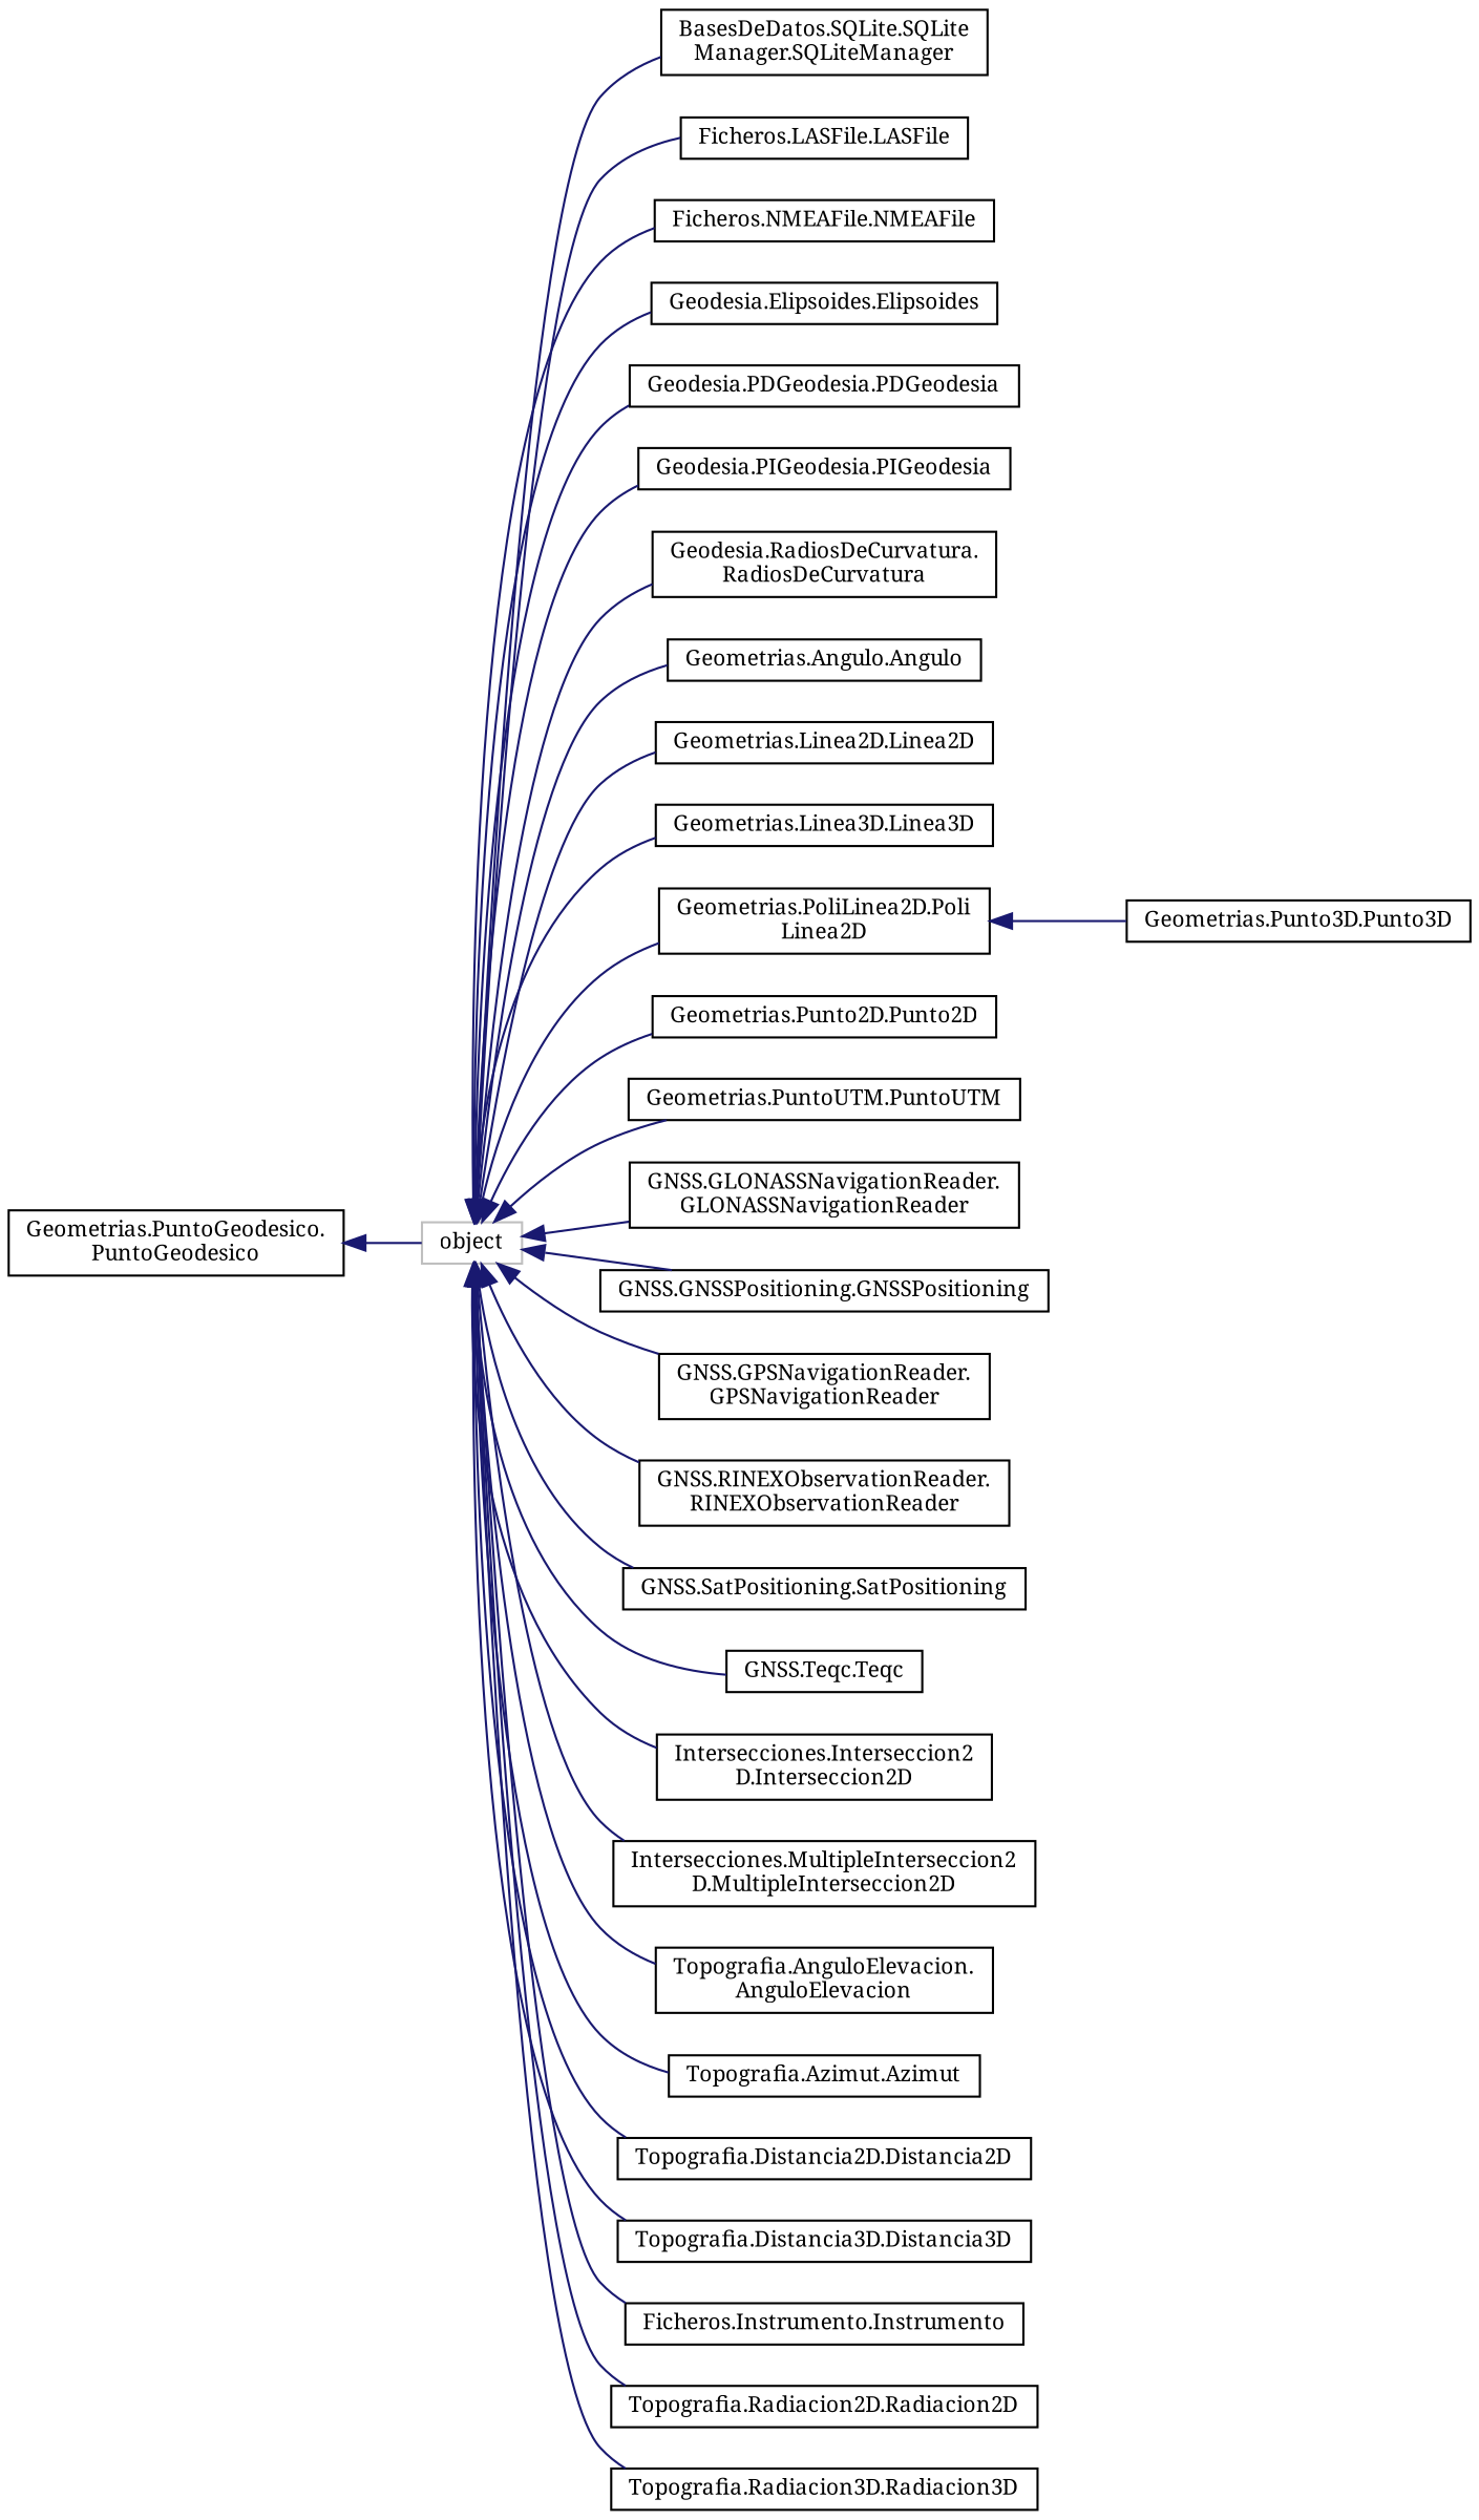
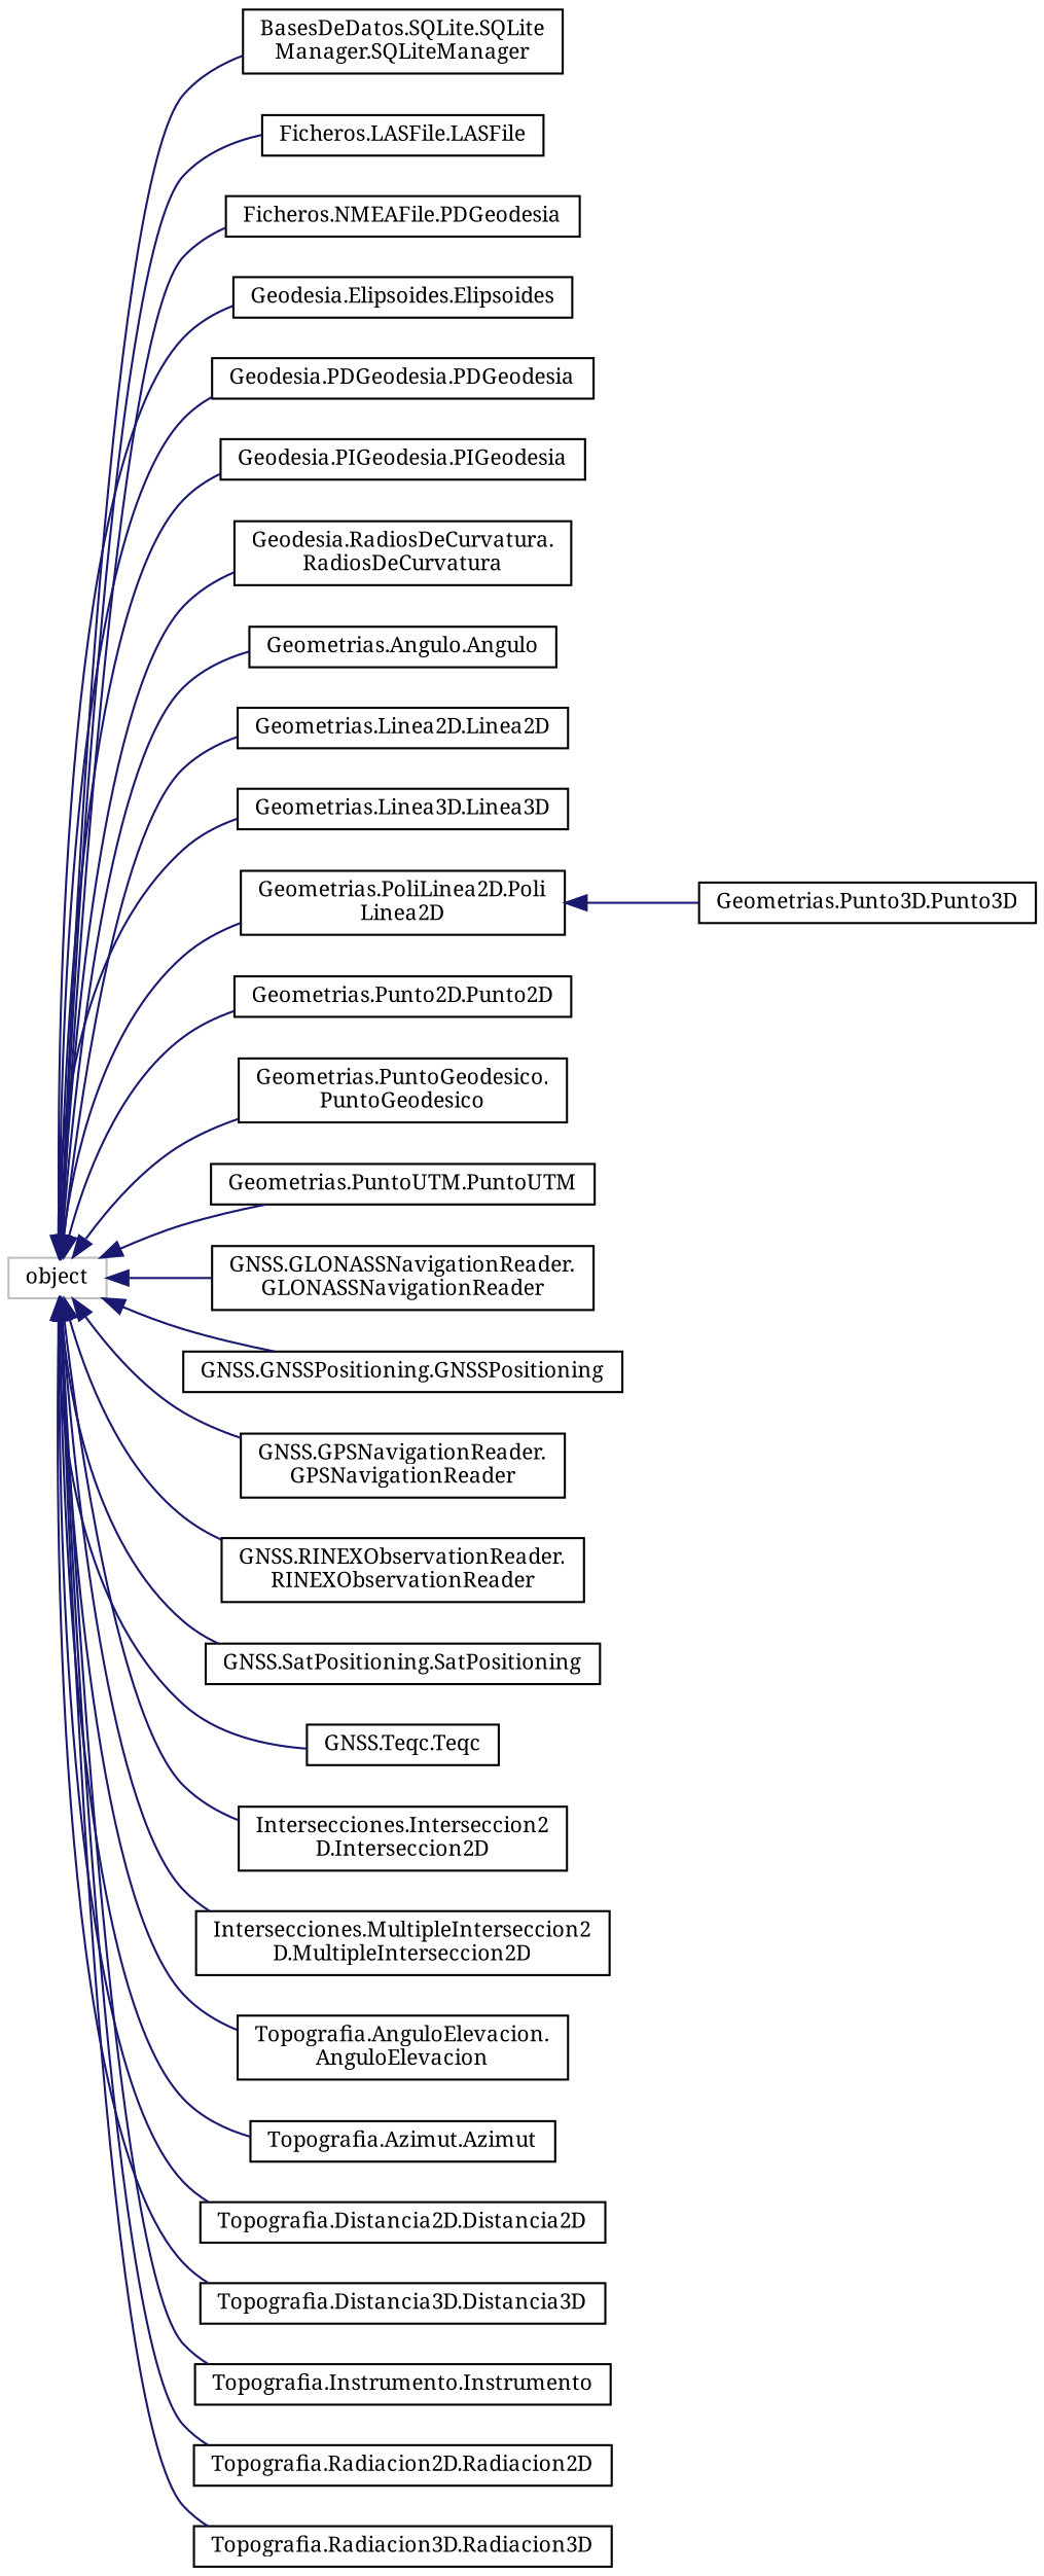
  digraph {
    fontname="Noto Serif"
    rankdir=LR
    node [color=black fillcolor=white fontname="Noto Serif" fontsize=10 shape=record style=filled]
    edge [color=midnightblue dir=back fontname="Noto Serif" fontsize=10 labelfontname=Helvetica labelfontsize=10 style=solid]
    n1 [color=grey75 height=0.2 label=object width=0.4]
    n2 [height=0.2 label="BasesDeDatos.SQLite.SQLite\lManager.SQLiteManager" width=0.4]
    n3 [height=0.2 label="Ficheros.LASFile.LASFile" width=0.4]
-   n4 [height=0.2 label="Ficheros.NMEAFile.NMEAFile" width=0.4]
+   n4 [height=0.2 label="Ficheros.NMEAFile.PDGeodesia" width=0.4]
    n5 [height=0.2 label="Geodesia.Elipsoides.Elipsoides" width=0.4]
    n6 [height=0.2 label="Geodesia.PDGeodesia.PDGeodesia" width=0.4]
    n7 [height=0.2 label="Geodesia.PIGeodesia.PIGeodesia" width=0.4]
    n8 [height=0.2 label="Geodesia.RadiosDeCurvatura.\lRadiosDeCurvatura" width=0.4]
    n9 [height=0.2 label="Geometrias.Angulo.Angulo" width=0.4]
    n10 [height=0.2 label="Geometrias.Linea2D.Linea2D" width=0.4]
    n11 [height=0.2 label="Geometrias.Linea3D.Linea3D" width=0.4]
    n12 [height=0.2 label="Geometrias.PoliLinea2D.Poli\lLinea2D" width=0.4]
    n13 [height=0.2 label="Geometrias.Punto2D.Punto2D" width=0.4]
    n14 [height=0.2 label="Geometrias.PuntoGeodesico.\lPuntoGeodesico" width=0.4]
    n15 [height=0.2 label="Geometrias.PuntoUTM.PuntoUTM" width=0.4]
    n16 [height=0.2 label="GNSS.GLONASSNavigationReader.\lGLONASSNavigationReader" width=0.4]
    n17 [height=0.2 label="GNSS.GNSSPositioning.GNSSPositioning" width=0.4]
    n18 [height=0.2 label="GNSS.GPSNavigationReader.\lGPSNavigationReader" width=0.4]
    n19 [height=0.2 label="GNSS.RINEXObservationReader.\lRINEXObservationReader" width=0.4]
    n20 [height=0.2 label="GNSS.SatPositioning.SatPositioning" width=0.4]
    n21 [height=0.2 label="GNSS.Teqc.Teqc" width=0.4]
    n22 [height=0.2 label="Intersecciones.Interseccion2\lD.Interseccion2D" width=0.4]
    n23 [height=0.2 label="Intersecciones.MultipleInterseccion2\lD.MultipleInterseccion2D" width=0.4]
    n24 [height=0.2 label="Topografia.AnguloElevacion.\lAnguloElevacion" width=0.4]
    n25 [height=0.2 label="Topografia.Azimut.Azimut" width=0.4]
    n26 [height=0.2 label="Topografia.Distancia2D.Distancia2D" width=0.4]
    n27 [height=0.2 label="Topografia.Distancia3D.Distancia3D" width=0.4]
-   n28 [height=0.2 label="Ficheros.Instrumento.Instrumento" width=0.4]
+   n28 [height=0.2 label="Topografia.Instrumento.Instrumento" width=0.4]
    n29 [height=0.2 label="Topografia.Radiacion2D.Radiacion2D" width=0.4]
    n30 [height=0.2 label="Topografia.Radiacion3D.Radiacion3D" width=0.4]
    n31 [height=0.2 label="Geometrias.Punto3D.Punto3D" width=0.4]
    n1 -> n2
    n1 -> n3
    n1 -> n4
    n1 -> n5
    n1 -> n6
    n1 -> n7
    n1 -> n8
    n1 -> n9
    n1 -> n10
    n1 -> n11
    n1 -> n12
    n1 -> n13
-   n14 -> n1
+   n1 -> n14
    n1 -> n15
    n1 -> n16
    n1 -> n17
    n1 -> n18
    n1 -> n19
    n1 -> n20
    n1 -> n21
    n1 -> n22
    n1 -> n23
    n1 -> n24
    n1 -> n25
    n1 -> n26
    n1 -> n27
    n1 -> n28
    n1 -> n29
    n1 -> n30
    n12 -> n31
  }
